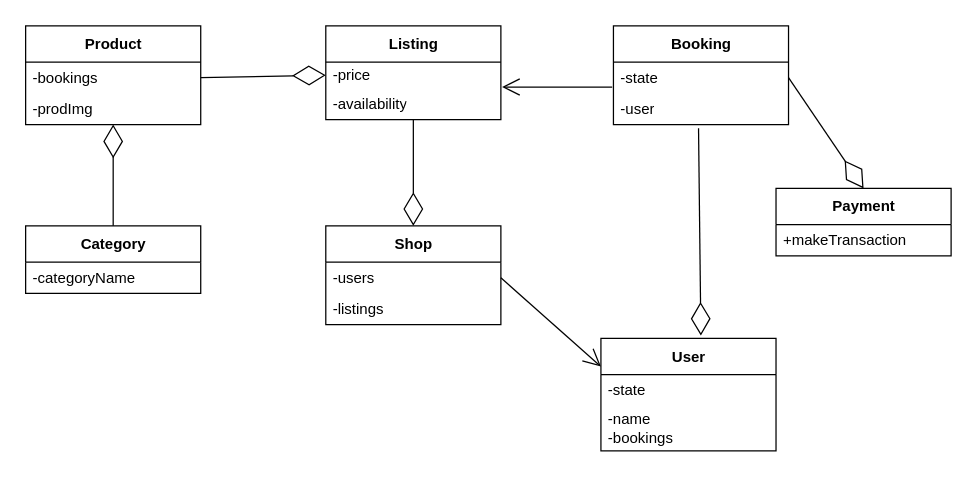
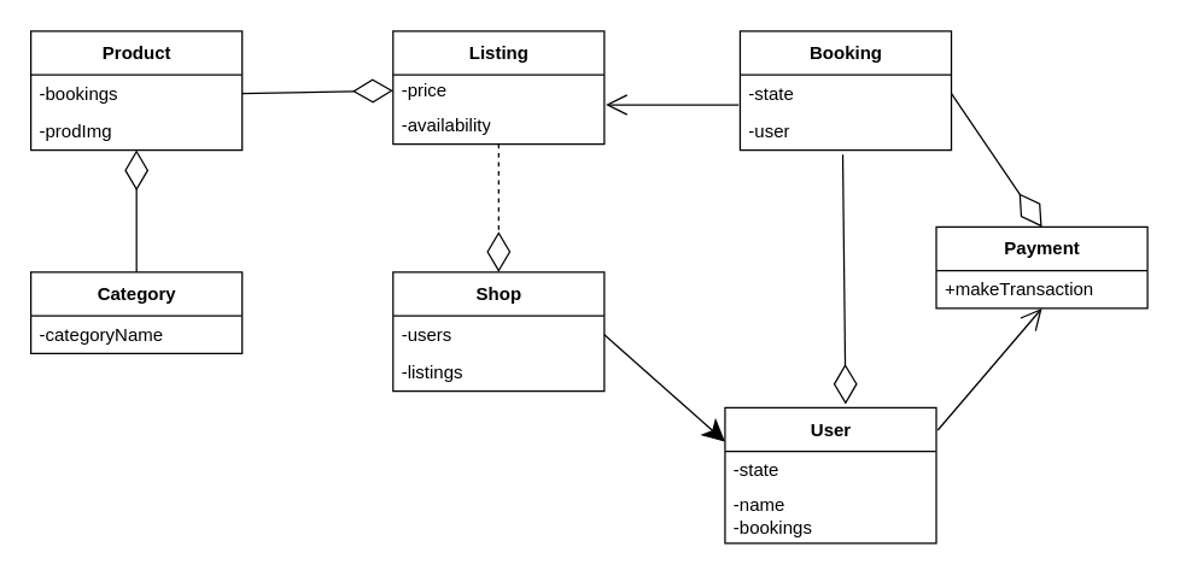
  <mxCell id="0" />
  <mxCell id="1" parent="0" />
  <mxCell id="2" value="User" style="swimlane;fontStyle=1;align=center;verticalAlign=middle;childLayout=stackLayout;horizontal=1;startSize=29;horizontalStack=0;resizeParent=1;resizeParentMax=0;resizeLast=0;collapsible=0;marginBottom=0;html=1;" vertex="1" parent="1"><mxGeometry x="480" y="270" width="140" height="90" as="geometry" /></mxCell>
  <mxCell id="3" value="-state" style="text;html=1;strokeColor=none;fillColor=none;align=left;verticalAlign=middle;spacingLeft=4;spacingRight=4;overflow=hidden;rotatable=0;points=[[0,0.5],[1,0.5]];portConstraint=eastwest;" vertex="1" parent="2"><mxGeometry y="29" width="140" height="25" as="geometry" /></mxCell>
  <mxCell id="4" value="&lt;div&gt;-name&lt;br&gt;-bookings&lt;br&gt;&lt;/div&gt;" style="text;html=1;strokeColor=none;fillColor=none;align=left;verticalAlign=middle;spacingLeft=4;spacingRight=4;overflow=hidden;rotatable=0;points=[[0,0.5],[1,0.5]];portConstraint=eastwest;" vertex="1" parent="2"><mxGeometry y="54" width="140" height="36" as="geometry" /></mxCell>
  <mxCell id="5" value="Shop" style="swimlane;fontStyle=1;align=center;verticalAlign=middle;childLayout=stackLayout;horizontal=1;startSize=29;horizontalStack=0;resizeParent=1;resizeParentMax=0;resizeLast=0;collapsible=0;marginBottom=0;html=1;" vertex="1" parent="1"><mxGeometry x="260" y="180" width="140" height="79" as="geometry" /></mxCell>
  <mxCell id="6" value="&lt;div align=&quot;left&quot;&gt;-users&lt;span style=&quot;white-space: pre&quot;&gt;&lt;/span&gt;&lt;/div&gt;" style="text;html=1;strokeColor=none;fillColor=none;align=left;verticalAlign=middle;spacingLeft=4;spacingRight=4;overflow=hidden;rotatable=0;points=[[0,0.5],[1,0.5]];portConstraint=eastwest;" vertex="1" parent="5"><mxGeometry y="29" width="140" height="25" as="geometry" /></mxCell>
  <mxCell id="7" value="-listings" style="text;html=1;strokeColor=none;fillColor=none;align=left;verticalAlign=middle;spacingLeft=4;spacingRight=4;overflow=hidden;rotatable=0;points=[[0,0.5],[1,0.5]];portConstraint=eastwest;" vertex="1" parent="5"><mxGeometry y="54" width="140" height="25" as="geometry" /></mxCell>
  <mxCell id="8" value="Product" style="swimlane;fontStyle=1;align=center;verticalAlign=middle;childLayout=stackLayout;horizontal=1;startSize=29;horizontalStack=0;resizeParent=1;resizeParentMax=0;resizeLast=0;collapsible=0;marginBottom=0;html=1;" vertex="1" parent="1"><mxGeometry x="20" y="20" width="140" height="79" as="geometry" /></mxCell>
  <mxCell id="9" value="&lt;div align=&quot;left&quot;&gt;-bookings&lt;br&gt;&lt;/div&gt;" style="text;html=1;strokeColor=none;fillColor=none;align=left;verticalAlign=middle;spacingLeft=4;spacingRight=4;overflow=hidden;rotatable=0;points=[[0,0.5],[1,0.5]];portConstraint=eastwest;" vertex="1" parent="8"><mxGeometry y="29" width="140" height="25" as="geometry" /></mxCell>
  <mxCell id="10" value="-prodImg" style="text;html=1;strokeColor=none;fillColor=none;align=left;verticalAlign=middle;spacingLeft=4;spacingRight=4;overflow=hidden;rotatable=0;points=[[0,0.5],[1,0.5]];portConstraint=eastwest;" vertex="1" parent="8"><mxGeometry y="54" width="140" height="25" as="geometry" /></mxCell>
  <mxCell id="11" value="Listing" style="swimlane;fontStyle=1;align=center;verticalAlign=middle;childLayout=stackLayout;horizontal=1;startSize=29;horizontalStack=0;resizeParent=1;resizeParentMax=0;resizeLast=0;collapsible=0;marginBottom=0;html=1;" vertex="1" parent="1"><mxGeometry x="260" y="20" width="140" height="75" as="geometry" /></mxCell>
  <mxCell id="12" value="&lt;div align=&quot;left&quot;&gt;-price&lt;/div&gt;" style="text;html=1;strokeColor=none;fillColor=none;align=left;verticalAlign=middle;spacingLeft=4;spacingRight=4;overflow=hidden;rotatable=0;points=[[0,0.5],[1,0.5]];portConstraint=eastwest;" vertex="1" parent="11"><mxGeometry y="29" width="140" height="21" as="geometry" /></mxCell>
  <mxCell id="13" value="&lt;div&gt;-availability&lt;br&gt;&lt;/div&gt;" style="text;html=1;strokeColor=none;fillColor=none;align=left;verticalAlign=middle;spacingLeft=4;spacingRight=4;overflow=hidden;rotatable=0;points=[[0,0.5],[1,0.5]];portConstraint=eastwest;" vertex="1" parent="11"><mxGeometry y="50" width="140" height="25" as="geometry" /></mxCell>
  <mxCell id="14" value="&lt;b&gt;Category&lt;/b&gt;" style="swimlane;fontStyle=0;align=center;verticalAlign=middle;childLayout=stackLayout;horizontal=1;startSize=29;horizontalStack=0;resizeParent=1;resizeParentMax=0;resizeLast=0;collapsible=0;marginBottom=0;html=1;" vertex="1" parent="1"><mxGeometry x="20" y="180" width="140" height="54" as="geometry" /></mxCell>
  <mxCell id="15" value="&lt;div align=&quot;left&quot;&gt;-categoryName&lt;br&gt;&lt;/div&gt;" style="text;html=1;strokeColor=none;fillColor=none;align=left;verticalAlign=middle;spacingLeft=4;spacingRight=4;overflow=hidden;rotatable=0;points=[[0,0.5],[1,0.5]];portConstraint=eastwest;fontStyle=0" vertex="1" parent="14"><mxGeometry y="29" width="140" height="25" as="geometry" /></mxCell>
  <mxCell id="16" value="&lt;div&gt;Booking&lt;/div&gt;" style="swimlane;fontStyle=1;align=center;verticalAlign=middle;childLayout=stackLayout;horizontal=1;startSize=29;horizontalStack=0;resizeParent=1;resizeParentMax=0;resizeLast=0;collapsible=0;marginBottom=0;html=1;" vertex="1" parent="1"><mxGeometry x="490" y="20" width="140" height="79" as="geometry" /></mxCell>
  <mxCell id="17" value="&lt;div align=&quot;left&quot;&gt;-state&lt;/div&gt;" style="text;html=1;strokeColor=none;fillColor=none;align=left;verticalAlign=middle;spacingLeft=4;spacingRight=4;overflow=hidden;rotatable=0;points=[[0,0.5],[1,0.5]];portConstraint=eastwest;" vertex="1" parent="16"><mxGeometry y="29" width="140" height="25" as="geometry" /></mxCell>
  <mxCell id="18" value="-user" style="text;html=1;strokeColor=none;fillColor=none;align=left;verticalAlign=middle;spacingLeft=4;spacingRight=4;overflow=hidden;rotatable=0;points=[[0,0.5],[1,0.5]];portConstraint=eastwest;" vertex="1" parent="16"><mxGeometry y="54" width="140" height="25" as="geometry" /></mxCell>
  <mxCell id="19" value="&lt;div&gt;Payment&lt;/div&gt;" style="swimlane;fontStyle=1;align=center;verticalAlign=middle;childLayout=stackLayout;horizontal=1;startSize=29;horizontalStack=0;resizeParent=1;resizeParentMax=0;resizeLast=0;collapsible=0;marginBottom=0;html=1;" vertex="1" parent="1"><mxGeometry x="620" y="150" width="140" height="54" as="geometry" /></mxCell>
  <mxCell id="20" value="+makeTransaction" style="text;html=1;strokeColor=none;fillColor=none;align=left;verticalAlign=middle;spacingLeft=4;spacingRight=4;overflow=hidden;rotatable=0;points=[[0,0.5],[1,0.5]];portConstraint=eastwest;" vertex="1" parent="19"><mxGeometry y="29" width="140" height="25" as="geometry" /></mxCell>
  <mxCell id="21" value="" style="endArrow=diamondThin;endFill=0;endSize=24;html=1;exitX=1;exitY=0.5;exitDx=0;exitDy=0;entryX=0;entryY=0.5;entryDx=0;entryDy=0;" edge="1" parent="1" source="9" target="12"><mxGeometry width="160" relative="1" as="geometry"><mxPoint x="180" y="130" as="sourcePoint" /><mxPoint x="340" y="130" as="targetPoint" /></mxGeometry></mxCell>
  <mxCell id="22" value="" style="endArrow=diamondThin;endFill=0;endSize=24;html=1;exitX=0.5;exitY=0;exitDx=0;exitDy=0;entryX=0.5;entryY=1;entryDx=0;entryDy=0;" edge="1" parent="1" source="14" target="8"><mxGeometry width="160" relative="1" as="geometry"><mxPoint x="120" y="150" as="sourcePoint" /><mxPoint x="90" y="120" as="targetPoint" /><Array as="points" /></mxGeometry></mxCell>
- <mxCell id="23" value="" style="endArrow=diamondThin;endFill=0;endSize=24;html=1;exitX=0.5;exitY=1;exitDx=0;exitDy=0;entryX=0.5;entryY=0;entryDx=0;entryDy=0;" edge="1" parent="1" source="11" target="5"><mxGeometry width="160" relative="1" as="geometry"><mxPoint x="170" y="71.5" as="sourcePoint" /><mxPoint x="270" y="69.5" as="targetPoint" /></mxGeometry></mxCell>
- <mxCell id="24" value="" style="endArrow=open;endFill=1;endSize=12;html=1;exitX=1;exitY=0.5;exitDx=0;exitDy=0;entryX=0;entryY=0.25;entryDx=0;entryDy=0;" edge="1" parent="1" source="6" target="2"><mxGeometry width="160" relative="1" as="geometry"><mxPoint x="430" y="260" as="sourcePoint" /><mxPoint x="590" y="260" as="targetPoint" /></mxGeometry></mxCell>
+ <mxCell id="23" value="" style="endArrow=diamondThin;endFill=0;endSize=24;html=1;exitX=0.5;exitY=1;exitDx=0;exitDy=0;entryX=0.5;entryY=0;entryDx=0;entryDy=0;dashed=1;" edge="1" parent="1" source="11" target="5"><mxGeometry width="160" relative="1" as="geometry"><mxPoint x="170" y="71.5" as="sourcePoint" /><mxPoint x="270" y="69.5" as="targetPoint" /></mxGeometry></mxCell>
+ <mxCell id="24" value="" style="endArrow=classic;endFill=1;endSize=12;html=1;exitX=1;exitY=0.5;exitDx=0;exitDy=0;entryX=0;entryY=0.25;entryDx=0;entryDy=0;" edge="1" parent="1" source="6" target="2"><mxGeometry width="160" relative="1" as="geometry"><mxPoint x="430" y="260" as="sourcePoint" /><mxPoint x="590" y="260" as="targetPoint" /></mxGeometry></mxCell>
+ <mxCell id="25" value="" style="endArrow=open;endFill=1;endSize=12;html=1;entryX=0.5;entryY=1;entryDx=0;entryDy=0;exitX=1.007;exitY=0.165;exitDx=0;exitDy=0;exitPerimeter=0;" edge="1" parent="1" source="2" target="19"><mxGeometry width="160" relative="1" as="geometry"><mxPoint x="390" y="370" as="sourcePoint" /><mxPoint x="310" y="340" as="targetPoint" /></mxGeometry></mxCell>
  <mxCell id="26" value="" style="endArrow=diamondThin;endFill=0;endSize=24;html=1;exitX=0.486;exitY=1.12;exitDx=0;exitDy=0;entryX=0.571;entryY=-0.025;entryDx=0;entryDy=0;exitPerimeter=0;entryPerimeter=0;" edge="1" parent="1" source="18" target="2"><mxGeometry width="160" relative="1" as="geometry"><mxPoint x="340" y="105" as="sourcePoint" /><mxPoint x="340" y="190" as="targetPoint" /></mxGeometry></mxCell>
  <mxCell id="27" value="" style="endArrow=open;endFill=1;endSize=12;html=1;entryX=1.007;entryY=0.952;entryDx=0;entryDy=0;entryPerimeter=0;exitX=-0.007;exitY=0.8;exitDx=0;exitDy=0;exitPerimeter=0;" edge="1" parent="1" source="17" target="12"><mxGeometry width="160" relative="1" as="geometry"><mxPoint x="460" y="130" as="sourcePoint" /><mxPoint x="490" y="302.5" as="targetPoint" /></mxGeometry></mxCell>
  <mxCell id="28" value="" style="endArrow=diamondThin;endFill=0;endSize=24;html=1;exitX=1;exitY=0.5;exitDx=0;exitDy=0;entryX=0.5;entryY=0;entryDx=0;entryDy=0;" edge="1" parent="1" source="17" target="19"><mxGeometry width="160" relative="1" as="geometry"><mxPoint x="568.04" y="112" as="sourcePoint" /><mxPoint x="569.94" y="277.75" as="targetPoint" /></mxGeometry></mxCell>
